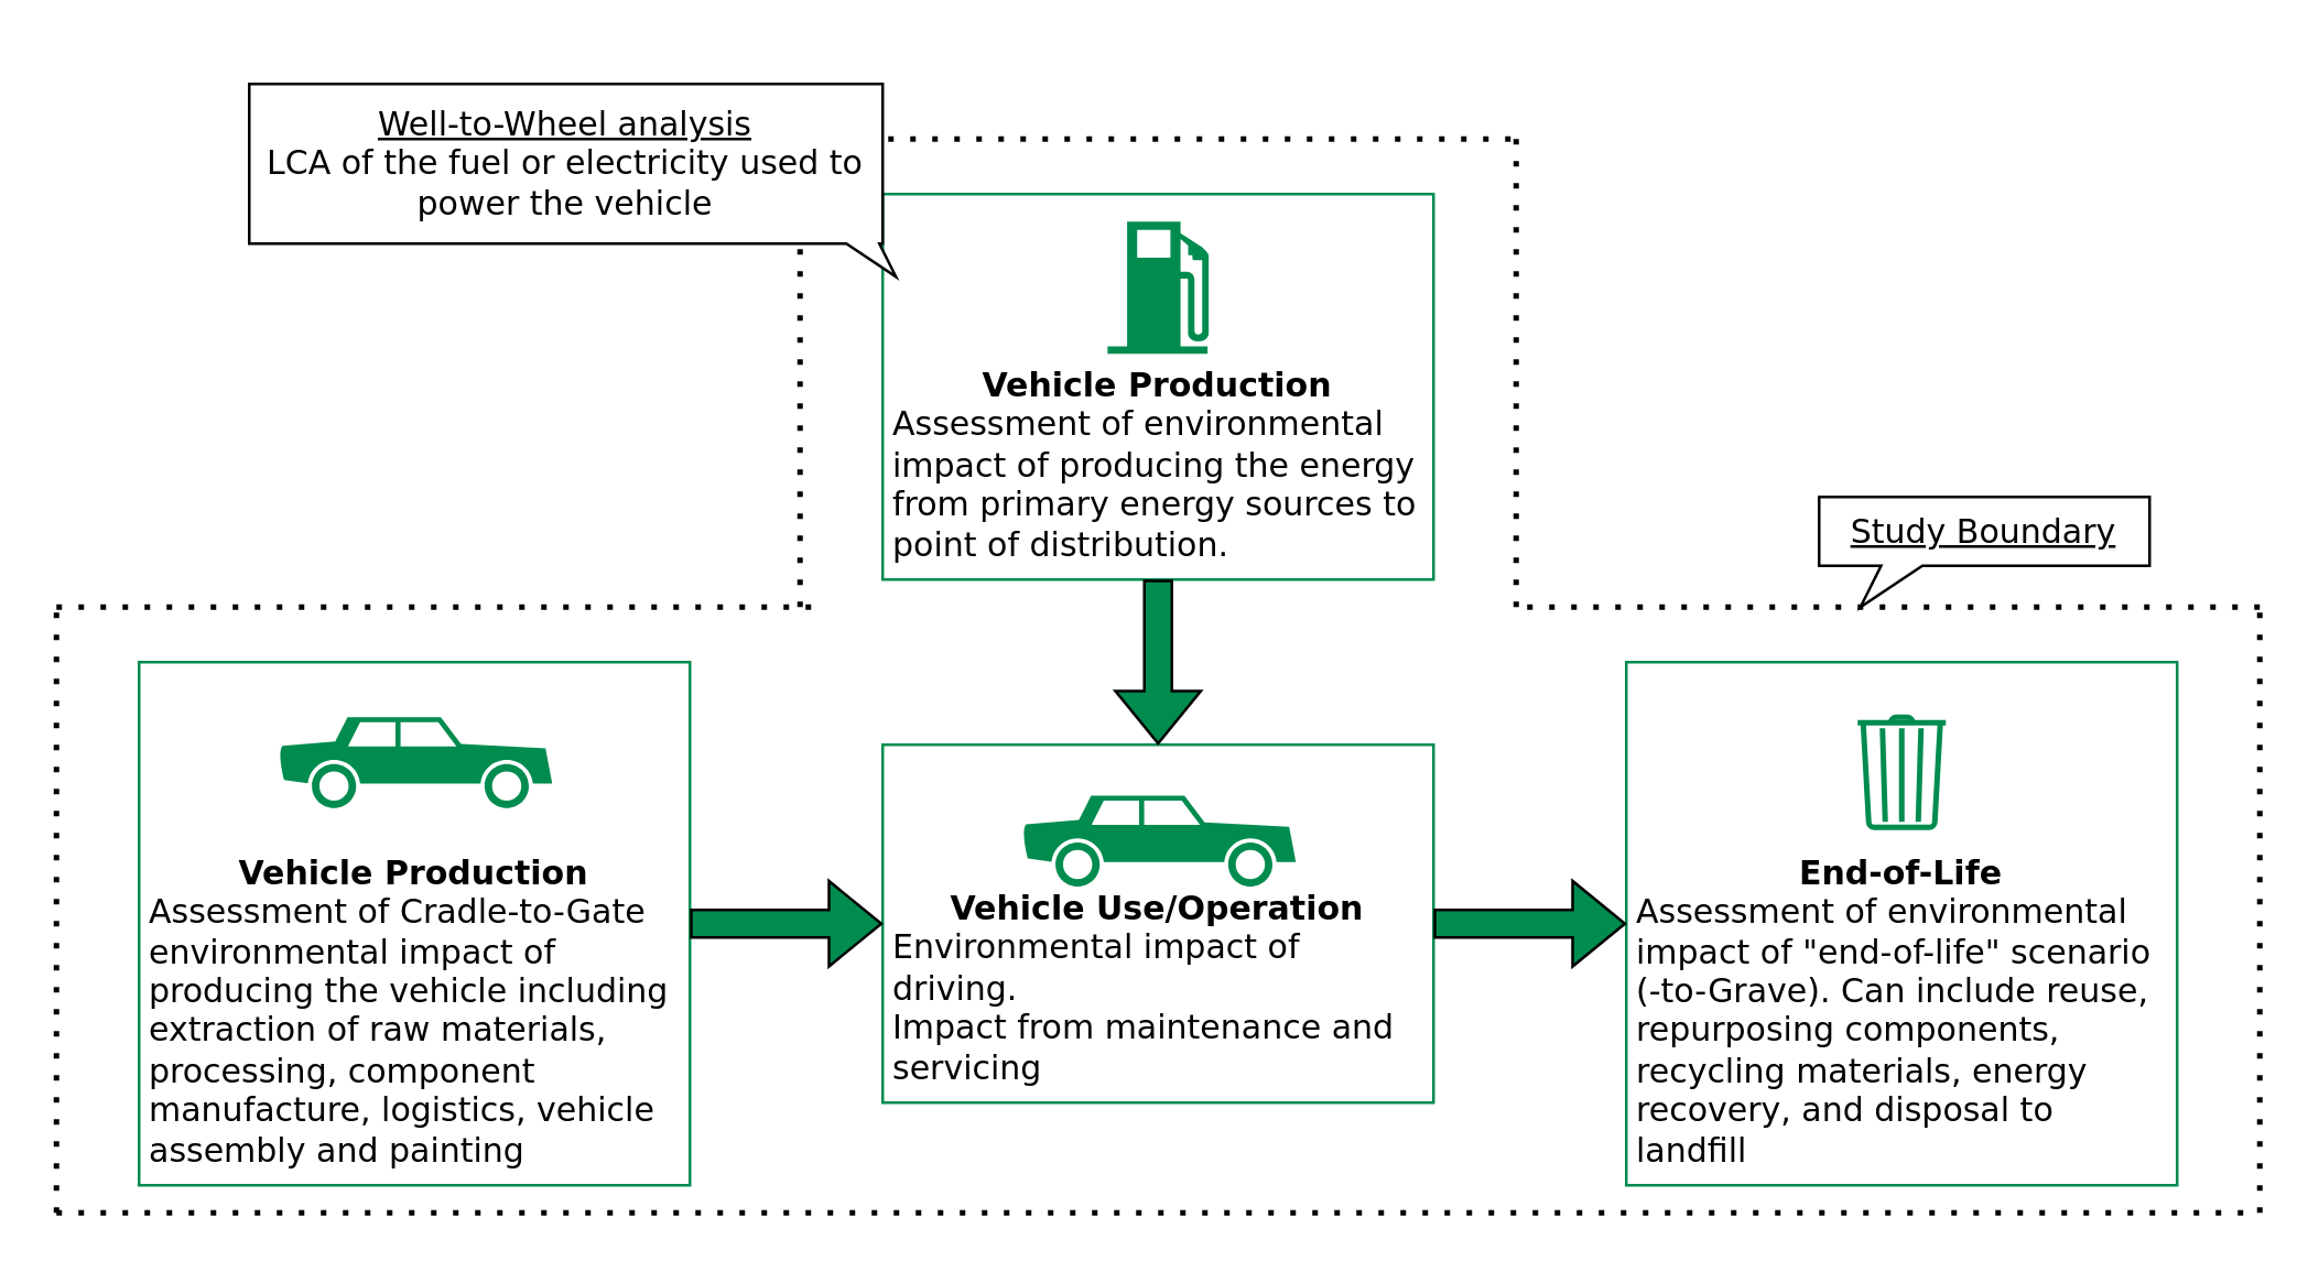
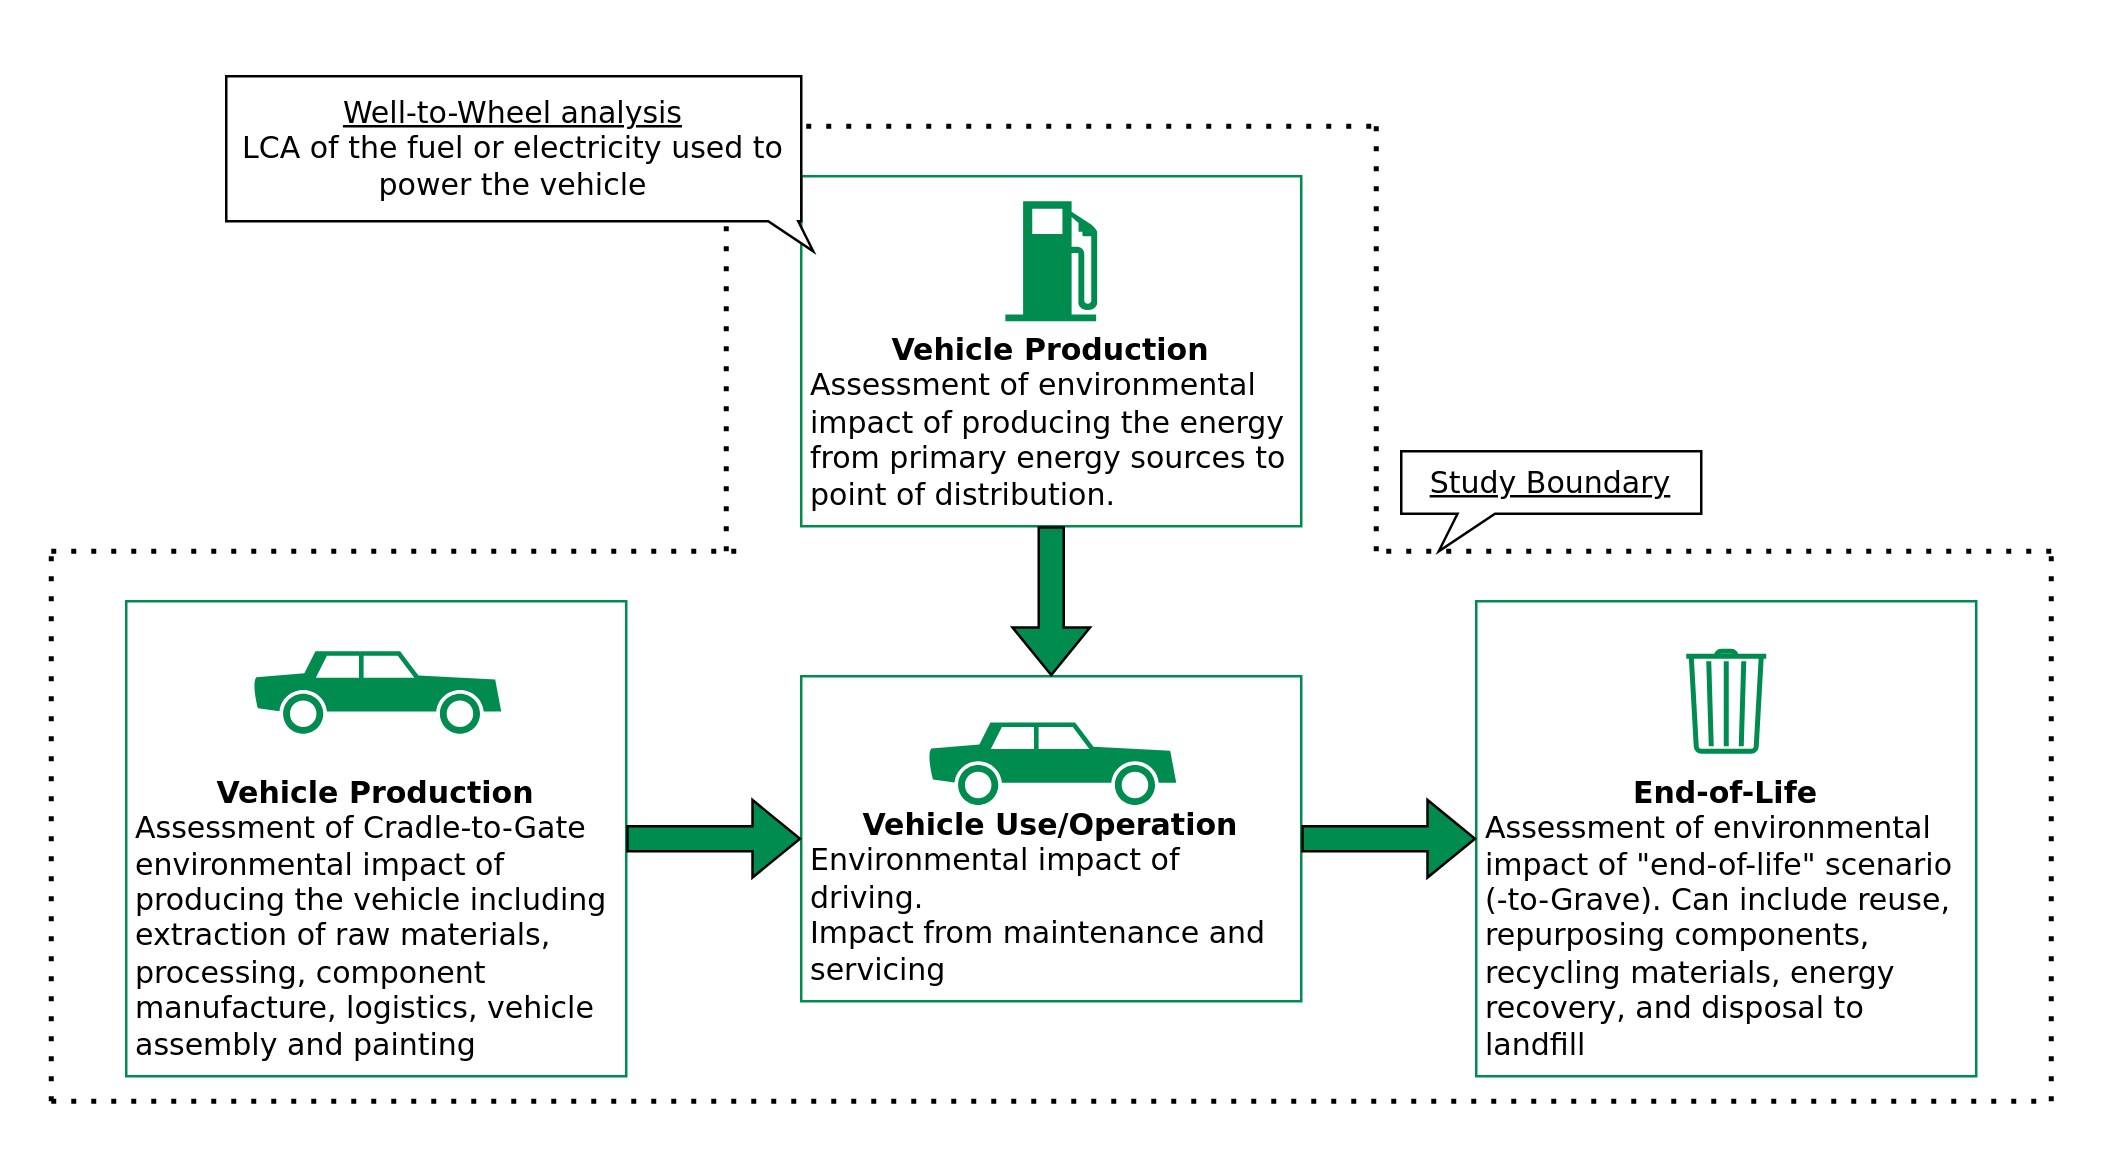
  <mxCell id="0" />
  <mxCell id="1" parent="0" />
  <mxCell id="2" value="" style="group;spacing=5;" vertex="1" connectable="0" parent="1"><mxGeometry x="50" y="240" width="200" height="190" as="geometry" /></mxCell>
  <mxCell id="3" value="&lt;font face=&quot;Dejavu Sans&quot;&gt;&lt;b&gt;Vehicle Production&lt;/b&gt;&lt;br&gt;&lt;div style=&quot;text-align: left;&quot;&gt;&lt;span style=&quot;background-color: initial;&quot;&gt;Assessment of Cradle-to-Gate environmental impact of producing the vehicle including extraction of raw materials, processing, component manufacture, logistics, vehicle assembly and painting&lt;/span&gt;&lt;/div&gt;&lt;/font&gt;" style="rounded=0;whiteSpace=wrap;html=1;fillColor=none;strokeColor=#008C4F;verticalAlign=bottom;spacing=5;" vertex="1" parent="2"><mxGeometry width="200" height="190" as="geometry" /></mxCell>
  <mxCell id="4" value="" style="shape=mxgraph.signs.transportation.car_2;html=1;pointerEvents=1;fillColor=#008C4F;strokeColor=none;verticalLabelPosition=bottom;verticalAlign=top;align=center;flipH=1;" vertex="1" parent="2"><mxGeometry x="50" y="20" width="100" height="33" as="geometry" /></mxCell>
  <mxCell id="5" value="" style="group;spacing=5;" vertex="1" connectable="0" parent="1"><mxGeometry x="320" y="270" width="200" height="130" as="geometry" /></mxCell>
  <mxCell id="6" value="&lt;font face=&quot;Dejavu Sans&quot;&gt;&lt;b&gt;Vehicle Use/Operation&lt;/b&gt;&lt;br&gt;&lt;div style=&quot;text-align: left;&quot;&gt;Environmental impact of driving.&lt;/div&gt;&lt;div style=&quot;text-align: left;&quot;&gt;Impact from maintenance and servicing&lt;/div&gt;&lt;/font&gt;" style="rounded=0;whiteSpace=wrap;html=1;fillColor=none;strokeColor=#008C4F;verticalAlign=bottom;spacing=5;" vertex="1" parent="5"><mxGeometry width="200" height="130" as="geometry" /></mxCell>
  <mxCell id="7" value="" style="shape=mxgraph.signs.transportation.car_2;html=1;pointerEvents=1;fillColor=#008C4F;strokeColor=none;verticalLabelPosition=bottom;verticalAlign=top;align=center;flipH=1;" vertex="1" parent="5"><mxGeometry x="50" y="18.5" width="100" height="33" as="geometry" /></mxCell>
  <mxCell id="8" value="" style="group" vertex="1" connectable="0" parent="1"><mxGeometry x="330" y="20" width="200" height="190" as="geometry" /></mxCell>
  <mxCell id="9" value="&lt;font face=&quot;Dejavu Sans&quot;&gt;&lt;b&gt;Vehicle Production&lt;/b&gt;&lt;br&gt;&lt;div style=&quot;text-align: left;&quot;&gt;Assessment of environmental impact of producing the energy from primary energy sources to point of distribution.&lt;/div&gt;&lt;/font&gt;" style="rounded=0;whiteSpace=wrap;html=1;fillColor=none;strokeColor=#008C4F;verticalAlign=bottom;spacing=5;" vertex="1" parent="8"><mxGeometry x="-10" y="50" width="200" height="140" as="geometry" /></mxCell>
  <mxCell id="10" value="" style="shape=mxgraph.signs.transportation.gas_4;html=1;pointerEvents=1;fillColor=#008C4F;strokeColor=none;verticalLabelPosition=bottom;verticalAlign=top;align=center;fontFamily=Dejavu Sans;" vertex="1" parent="8"><mxGeometry x="71.64" y="60" width="36.73" height="48" as="geometry" /></mxCell>
  <mxCell id="11" value="" style="group;spacing=7;" vertex="1" connectable="0" parent="1"><mxGeometry x="590" y="240" width="200" height="190" as="geometry" /></mxCell>
  <mxCell id="12" value="&lt;font face=&quot;Dejavu Sans&quot;&gt;&lt;b&gt;End-of-Life&lt;/b&gt;&lt;br&gt;&lt;div style=&quot;text-align: left;&quot;&gt;Assessment of environmental impact of &quot;end-of-life&quot; scenario (-to-Grave). Can include reuse, repurposing components, recycling materials, energy recovery, and disposal to landfill&lt;/div&gt;&lt;/font&gt;" style="rounded=0;whiteSpace=wrap;html=1;fillColor=none;strokeColor=#008C4F;verticalAlign=bottom;spacing=5;" vertex="1" parent="11"><mxGeometry width="200" height="190" as="geometry" /></mxCell>
  <mxCell id="13" value="" style="html=1;verticalLabelPosition=bottom;align=center;labelBackgroundColor=#ffffff;verticalAlign=top;strokeWidth=2;strokeColor=#008C4F;shadow=0;dashed=0;shape=mxgraph.ios7.icons.trashcan;fontFamily=Dejavu Sans;fillColor=none;" vertex="1" parent="11"><mxGeometry x="84" y="20" width="32" height="40" as="geometry" /></mxCell>
  <mxCell id="14" style="rounded=0;orthogonalLoop=1;jettySize=auto;html=1;fontFamily=Dejavu Sans;shape=flexArrow;fillColor=#008C4F;" edge="1" parent="1" source="3" target="6"><mxGeometry relative="1" as="geometry" /></mxCell>
  <mxCell id="15" style="edgeStyle=none;rounded=0;orthogonalLoop=1;jettySize=auto;html=1;fontFamily=Dejavu Sans;shape=flexArrow;fillColor=#008C4F;" edge="1" parent="1" source="6" target="12"><mxGeometry relative="1" as="geometry" /></mxCell>
  <mxCell id="16" style="edgeStyle=none;rounded=0;orthogonalLoop=1;jettySize=auto;html=1;fontFamily=Dejavu Sans;shape=flexArrow;fillColor=#008C4F;" edge="1" parent="1" source="9" target="6"><mxGeometry relative="1" as="geometry" /></mxCell>
  <mxCell id="17" value="" style="endArrow=none;dashed=1;html=1;dashPattern=1 3;strokeWidth=2;rounded=0;fontFamily=Dejavu Sans;fillColor=none;" edge="1" parent="1"><mxGeometry width="50" height="50" relative="1" as="geometry"><mxPoint x="20" y="440" as="sourcePoint" /><mxPoint x="20" y="220" as="targetPoint" /></mxGeometry></mxCell>
  <mxCell id="18" value="" style="endArrow=none;dashed=1;html=1;dashPattern=1 3;strokeWidth=2;rounded=0;fontFamily=Dejavu Sans;fillColor=none;" edge="1" parent="1"><mxGeometry width="50" height="50" relative="1" as="geometry"><mxPoint x="20" y="220" as="sourcePoint" /><mxPoint x="300" y="220" as="targetPoint" /></mxGeometry></mxCell>
  <mxCell id="19" value="" style="endArrow=none;dashed=1;html=1;dashPattern=1 3;strokeWidth=2;rounded=0;fontFamily=Dejavu Sans;fillColor=none;" edge="1" parent="1"><mxGeometry width="50" height="50" relative="1" as="geometry"><mxPoint x="290" y="50" as="sourcePoint" /><mxPoint x="290" y="220" as="targetPoint" /></mxGeometry></mxCell>
  <mxCell id="20" value="" style="endArrow=none;dashed=1;html=1;dashPattern=1 3;strokeWidth=2;rounded=0;fontFamily=Dejavu Sans;fillColor=none;" edge="1" parent="1"><mxGeometry width="50" height="50" relative="1" as="geometry"><mxPoint x="290" y="50" as="sourcePoint" /><mxPoint x="550" y="50" as="targetPoint" /></mxGeometry></mxCell>
  <mxCell id="21" value="" style="endArrow=none;dashed=1;html=1;dashPattern=1 3;strokeWidth=2;rounded=0;fontFamily=Dejavu Sans;fillColor=none;" edge="1" parent="1"><mxGeometry width="50" height="50" relative="1" as="geometry"><mxPoint x="550" y="220" as="sourcePoint" /><mxPoint x="550" y="50" as="targetPoint" /></mxGeometry></mxCell>
  <mxCell id="22" value="" style="endArrow=none;dashed=1;html=1;dashPattern=1 3;strokeWidth=2;rounded=0;fontFamily=Dejavu Sans;fillColor=none;" edge="1" parent="1"><mxGeometry width="50" height="50" relative="1" as="geometry"><mxPoint x="820" y="220" as="sourcePoint" /><mxPoint x="550" y="220" as="targetPoint" /></mxGeometry></mxCell>
  <mxCell id="23" value="" style="endArrow=none;dashed=1;html=1;dashPattern=1 3;strokeWidth=2;rounded=0;fontFamily=Dejavu Sans;fillColor=none;" edge="1" parent="1"><mxGeometry width="50" height="50" relative="1" as="geometry"><mxPoint x="820" y="440" as="sourcePoint" /><mxPoint x="820" y="220" as="targetPoint" /></mxGeometry></mxCell>
  <mxCell id="24" value="" style="endArrow=none;dashed=1;html=1;dashPattern=1 3;strokeWidth=2;rounded=0;fontFamily=Dejavu Sans;fillColor=none;" edge="1" parent="1"><mxGeometry width="50" height="50" relative="1" as="geometry"><mxPoint x="20" y="440" as="sourcePoint" /><mxPoint x="820" y="440" as="targetPoint" /></mxGeometry></mxCell>
- <mxCell id="25" value="&lt;u&gt;Study Boundary&lt;/u&gt;" style="whiteSpace=wrap;html=1;shape=mxgraph.basic.rectCallout;dx=30;dy=15;boundedLbl=1;fontFamily=Dejavu Sans;strokeColor=#000000;fillColor=default;" vertex="1" parent="1"><mxGeometry x="660" y="180" width="120" height="40" as="geometry" /></mxCell>
+ <mxCell id="25" value="&lt;u&gt;Study Boundary&lt;/u&gt;" style="whiteSpace=wrap;html=1;shape=mxgraph.basic.rectCallout;dx=30;dy=15;boundedLbl=1;fontFamily=Dejavu Sans;strokeColor=#000000;fillColor=default;" vertex="1" parent="1"><mxGeometry x="560" y="180" width="120" height="40" as="geometry" /></mxCell>
  <mxCell id="26" value="&lt;u&gt;Well-to-Wheel analysis&lt;/u&gt;&lt;br&gt;LCA of the fuel or electricity used to power the vehicle" style="whiteSpace=wrap;html=1;shape=mxgraph.basic.rectCallout;dx=7.2;dy=12;boundedLbl=1;fontFamily=Dejavu Sans;strokeColor=#000000;fillColor=default;flipH=1;" vertex="1" parent="1"><mxGeometry x="90" y="30" width="230" height="70" as="geometry" /></mxCell>
